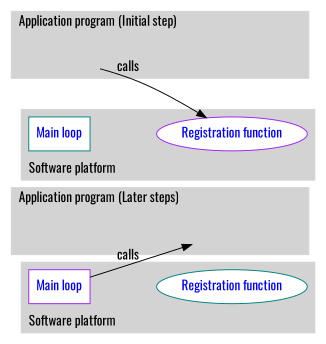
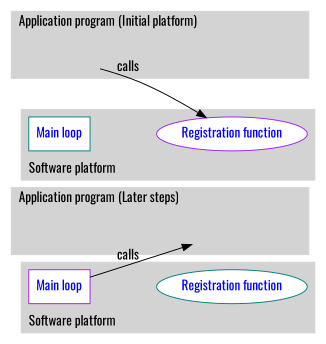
  digraph {
    color=lightgrey
    labeljust=l
    rankdir=LR
    style=filled
    fontname=Oswald
    node [color=white fillcolor=white style=invis fontname=Oswald]
    edge [style=invis fontname=Oswald]
    n1 [height=0.01 label="Main program" shape=rect width=0.01]
    n2 [height=0.01 label="Callback function" width=0.01]
    n3 [color=teal fontcolor=blue label="Main loop" shape=rect style=filled]
    n4 [color=purple fontcolor=blue label="Registration function" style=filled]
    n5 [height=0.01 label="Main program" shape=rect width=0.01]
    n6 [height=0.01 label="Callback function" width=0.01]
    n7 [color=purple fontcolor=blue label="Main loop" shape=rect style=filled]
    n8 [color=teal fontcolor=blue label="Registration function" style=filled]
    subgraph cluster_1 {
-     label="Application program (Initial step)"
+     label="Application program (Initial platform)"
      n1
      n2
    }
    subgraph cluster_2 {
      label="Software platform"
      labelloc=b
      n3
      n4
    }
    subgraph cluster_3 {
      label="Application program (Later steps)"
      n5
      n6
    }
    subgraph cluster_4 {
      label="Software platform"
      labelloc=b
      n7
      n8
    }
    n1 -> n2
    n1 -> n4 [label=calls weight=100 style=""]
    n1 -> n6
    n3 -> n4
    n5 -> n6
    n7 -> n6 [label=calls style=""]
    n7 -> n8
  }
